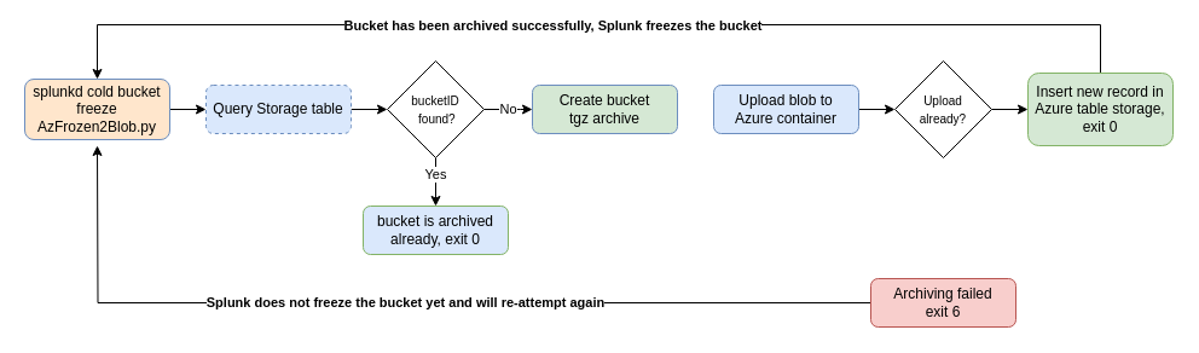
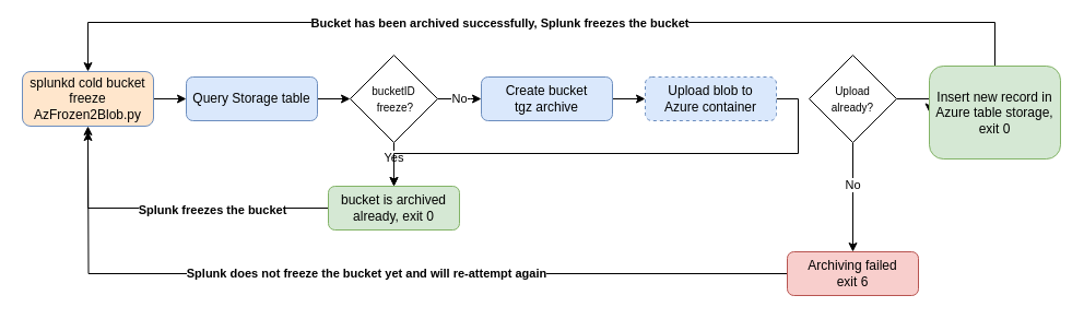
  <mxCell id="0" />
  <mxCell id="1" parent="0" />
  <mxCell id="2" style="edgeStyle=orthogonalEdgeStyle;rounded=0;orthogonalLoop=1;jettySize=auto;html=1;exitX=1;exitY=0.5;exitDx=0;exitDy=0;entryX=0;entryY=0.5;entryDx=0;entryDy=0;" edge="1" parent="1" source="3" target="18"><mxGeometry relative="1" as="geometry" /></mxCell>
  <mxCell id="3" value="splunkd cold bucket&lt;br&gt;freeze&lt;br&gt;AzFrozen2Blob.py" style="rounded=1;whiteSpace=wrap;html=1;fontSize=12;glass=0;strokeWidth=1;shadow=0;fillColor=#ffe6cc;strokeColor=#6c8ebf;" parent="1" vertex="1"><mxGeometry x="20" y="65" width="120" height="50" as="geometry" /></mxCell>
  <mxCell id="4" style="edgeStyle=orthogonalEdgeStyle;rounded=0;orthogonalLoop=1;jettySize=auto;html=1;exitX=0.5;exitY=1;exitDx=0;exitDy=0;" edge="1" parent="1" source="7" target="10"><mxGeometry relative="1" as="geometry" /></mxCell>
  <mxCell id="5" value="Yes" style="edgeLabel;html=1;align=center;verticalAlign=middle;resizable=0;points=[];" vertex="1" connectable="0" parent="4"><mxGeometry x="-0.355" y="-1" relative="1" as="geometry"><mxPoint as="offset" /></mxGeometry></mxCell>
  <mxCell id="6" value="No" style="edgeStyle=orthogonalEdgeStyle;rounded=0;orthogonalLoop=1;jettySize=auto;html=1;exitX=1;exitY=0.5;exitDx=0;exitDy=0;" edge="1" parent="1" source="7"><mxGeometry relative="1" as="geometry"><mxPoint x="440" y="90" as="targetPoint" /><Array as="points"><mxPoint x="430" y="90" /><mxPoint x="430" y="90" /></Array></mxGeometry></mxCell>
- <mxCell id="7" value="&lt;span style=&quot;font-size: 10px&quot;&gt;bucketID&lt;br&gt;&amp;nbsp;found?&lt;/span&gt;" style="rhombus;whiteSpace=wrap;html=1;" parent="1" vertex="1"><mxGeometry x="320" y="50" width="80" height="80" as="geometry" /></mxCell>
- <mxCell id="10" value="bucket is archived already, exit 0" style="rounded=1;whiteSpace=wrap;html=1;fontSize=12;glass=0;strokeWidth=1;shadow=0;fillColor=#dae8fc;strokeColor=#82b366;" parent="1" vertex="1"><mxGeometry x="300" y="170" width="120" height="40" as="geometry" /></mxCell>
- <mxCell id="12" value="Create bucket&lt;br&gt;tgz archive" style="rounded=1;whiteSpace=wrap;html=1;fontSize=12;glass=0;strokeWidth=1;shadow=0;fillColor=#d5e8d4;strokeColor=#6c8ebf;" parent="1" vertex="1"><mxGeometry x="440" y="70" width="120" height="40" as="geometry" /></mxCell>
+ <mxCell id="7" value="&lt;span style=&quot;font-size: 10px&quot;&gt;bucketID&lt;br&gt;&amp;nbsp;freeze?&lt;/span&gt;" style="rhombus;whiteSpace=wrap;html=1;" parent="1" vertex="1"><mxGeometry x="320" y="50" width="80" height="80" as="geometry" /></mxCell>
+ <mxCell id="8" style="edgeStyle=orthogonalEdgeStyle;rounded=0;orthogonalLoop=1;jettySize=auto;html=1;exitX=0;exitY=0.5;exitDx=0;exitDy=0;entryX=0.5;entryY=1;entryDx=0;entryDy=0;" parent="1" source="10" target="3" edge="1"><mxGeometry relative="1" as="geometry" /></mxCell>
+ <mxCell id="9" value="&lt;b&gt;Splunk freezes the bucket&lt;/b&gt;" style="edgeLabel;html=1;align=center;verticalAlign=middle;resizable=0;points=[];" vertex="1" connectable="0" parent="8"><mxGeometry x="-0.275" y="1" relative="1" as="geometry"><mxPoint as="offset" /></mxGeometry></mxCell>
+ <mxCell id="10" value="bucket is archived already, exit 0" style="rounded=1;whiteSpace=wrap;html=1;fontSize=12;glass=0;strokeWidth=1;shadow=0;fillColor=#d5e8d4;strokeColor=#82b366;" parent="1" vertex="1"><mxGeometry x="300" y="170" width="120" height="40" as="geometry" /></mxCell>
+ <mxCell id="11" value="" style="edgeStyle=orthogonalEdgeStyle;rounded=0;orthogonalLoop=1;jettySize=auto;html=1;" edge="1" parent="1" source="12" target="20"><mxGeometry relative="1" as="geometry" /></mxCell>
+ <mxCell id="12" value="Create bucket&lt;br&gt;tgz archive" style="rounded=1;whiteSpace=wrap;html=1;fontSize=12;glass=0;strokeWidth=1;shadow=0;fillColor=#dae8fc;strokeColor=#6c8ebf;" parent="1" vertex="1"><mxGeometry x="440" y="70" width="120" height="40" as="geometry" /></mxCell>
+ <mxCell id="13" style="edgeStyle=orthogonalEdgeStyle;rounded=0;orthogonalLoop=1;jettySize=auto;html=1;exitX=0.5;exitY=1;exitDx=0;exitDy=0;entryX=0.5;entryY=0;entryDx=0;entryDy=0;" edge="1" parent="1" source="16" target="22"><mxGeometry relative="1" as="geometry" /></mxCell>
+ <mxCell id="14" value="No" style="edgeLabel;html=1;align=center;verticalAlign=middle;resizable=0;points=[];" vertex="1" connectable="0" parent="13"><mxGeometry x="-0.25" y="-1" relative="1" as="geometry"><mxPoint as="offset" /></mxGeometry></mxCell>
  <mxCell id="15" style="edgeStyle=orthogonalEdgeStyle;rounded=0;orthogonalLoop=1;jettySize=auto;html=1;exitX=1;exitY=0.5;exitDx=0;exitDy=0;entryX=0;entryY=0.5;entryDx=0;entryDy=0;" edge="1" parent="1" source="16" target="25"><mxGeometry relative="1" as="geometry" /></mxCell>
  <mxCell id="16" value="&lt;font style=&quot;font-size: 10px&quot;&gt;Upload&lt;br&gt;already?&lt;br&gt;&lt;/font&gt;" style="rhombus;whiteSpace=wrap;html=1;" parent="1" vertex="1"><mxGeometry x="740" y="50" width="80" height="80" as="geometry" /></mxCell>
  <mxCell id="17" style="edgeStyle=orthogonalEdgeStyle;rounded=0;orthogonalLoop=1;jettySize=auto;html=1;exitX=1;exitY=0.5;exitDx=0;exitDy=0;entryX=0;entryY=0.5;entryDx=0;entryDy=0;" edge="1" parent="1" source="18" target="7"><mxGeometry relative="1" as="geometry" /></mxCell>
- <mxCell id="18" value="Query Storage table" style="rounded=1;whiteSpace=wrap;html=1;fontSize=12;glass=0;strokeWidth=1;shadow=0;fillColor=#dae8fc;strokeColor=#6c8ebf;dashed=1;" vertex="1" parent="1"><mxGeometry x="170" y="70" width="120" height="40" as="geometry" /></mxCell>
- <mxCell id="19" style="edgeStyle=orthogonalEdgeStyle;rounded=0;orthogonalLoop=1;jettySize=auto;html=1;exitX=1;exitY=0.5;exitDx=0;exitDy=0;entryX=0;entryY=0.5;entryDx=0;entryDy=0;" edge="1" parent="1" source="20" target="16"><mxGeometry relative="1" as="geometry" /></mxCell>
- <mxCell id="20" value="Upload blob to&lt;br&gt;Azure container" style="rounded=1;whiteSpace=wrap;html=1;fontSize=12;glass=0;strokeWidth=1;shadow=0;fillColor=#dae8fc;strokeColor=#6c8ebf;" vertex="1" parent="1"><mxGeometry x="590" y="70" width="120" height="40" as="geometry" /></mxCell>
+ <mxCell id="18" value="Query Storage table" style="rounded=1;whiteSpace=wrap;html=1;fontSize=12;glass=0;strokeWidth=1;shadow=0;fillColor=#dae8fc;strokeColor=#6c8ebf;" vertex="1" parent="1"><mxGeometry x="170" y="70" width="120" height="40" as="geometry" /></mxCell>
+ <mxCell id="19" style="edgeStyle=orthogonalEdgeStyle;rounded=0;orthogonalLoop=1;jettySize=auto;html=1;exitX=1;exitY=0.5;exitDx=0;exitDy=0;" edge="1" parent="1" source="20" target="10"><mxGeometry relative="1" as="geometry" /></mxCell>
+ <mxCell id="20" value="Upload blob to&lt;br&gt;Azure container" style="rounded=1;whiteSpace=wrap;html=1;fontSize=12;glass=0;strokeWidth=1;shadow=0;fillColor=#dae8fc;strokeColor=#6c8ebf;dashed=1;" vertex="1" parent="1"><mxGeometry x="590" y="70" width="120" height="40" as="geometry" /></mxCell>
  <mxCell id="21" value="&lt;b&gt;Splunk does not freeze the bucket yet and will re-attempt again&lt;/b&gt;" style="edgeStyle=orthogonalEdgeStyle;rounded=0;orthogonalLoop=1;jettySize=auto;html=1;exitX=0;exitY=0.5;exitDx=0;exitDy=0;" edge="1" parent="1" source="22"><mxGeometry relative="1" as="geometry"><mxPoint x="80" y="120" as="targetPoint" /></mxGeometry></mxCell>
  <mxCell id="22" value="Archiving failed&lt;br&gt;exit 6" style="rounded=1;whiteSpace=wrap;html=1;fontSize=12;glass=0;strokeWidth=1;shadow=0;fillColor=#f8cecc;strokeColor=#b85450;" vertex="1" parent="1"><mxGeometry x="720" y="230" width="120" height="40" as="geometry" /></mxCell>
  <mxCell id="23" style="edgeStyle=orthogonalEdgeStyle;rounded=0;orthogonalLoop=1;jettySize=auto;html=1;exitX=0.5;exitY=0;exitDx=0;exitDy=0;entryX=0.5;entryY=0;entryDx=0;entryDy=0;" edge="1" parent="1" source="25" target="3"><mxGeometry relative="1" as="geometry"><Array as="points"><mxPoint x="910" y="20" /><mxPoint x="80" y="20" /></Array></mxGeometry></mxCell>
  <mxCell id="24" value="&lt;b&gt;Bucket has been archived successfully, Splunk freezes the bucket&lt;/b&gt;" style="edgeLabel;html=1;align=center;verticalAlign=middle;resizable=0;points=[];" vertex="1" connectable="0" parent="23"><mxGeometry x="0.08" relative="1" as="geometry"><mxPoint as="offset" /></mxGeometry></mxCell>
- <mxCell id="25" value="Insert new record in&lt;br&gt;Azure table storage,&lt;br&gt;exit 0" style="rounded=1;whiteSpace=wrap;html=1;fontSize=12;glass=0;strokeWidth=1;shadow=0;fillColor=#d5e8d4;strokeColor=#82b366;" vertex="1" parent="1"><mxGeometry x="850" y="60" width="120" height="60" as="geometry" /></mxCell>
+ <mxCell id="25" value="Insert new record in&lt;br&gt;Azure table storage,&lt;br&gt;exit 0" style="rounded=1;whiteSpace=wrap;html=1;fontSize=12;glass=0;strokeWidth=1;shadow=0;fillColor=#d5e8d4;strokeColor=#82b366;" vertex="1" parent="1"><mxGeometry x="850" y="60" width="120" height="85" as="geometry" /></mxCell>
